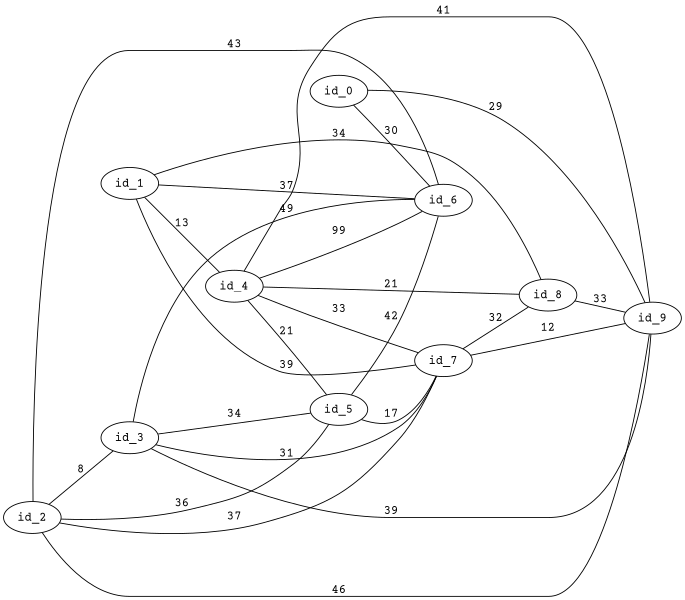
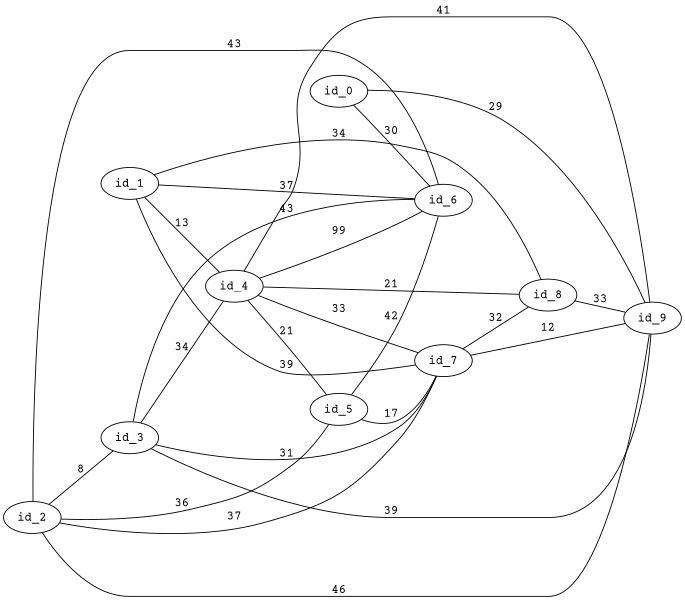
  graph {
    fontname="Courier Prime"
    rankdir=LR
    node [fontname="Courier Prime"]
    edge [fontname="Courier Prime"]
    id_0
    id_6
    id_9
    id_1
    id_4
    id_7
    id_8
    id_5
    id_2
    id_3
    id_0 -- id_6 [label=30]
    id_0 -- id_9 [label=29]
    id_1 -- id_6 [label=37]
    id_1 -- id_4 [label=13]
    id_1 -- id_7 [label=39]
    id_1 -- id_8 [label=34]
    id_4 -- id_6 [label=99]
    id_4 -- id_9 [label=41]
    id_4 -- id_7 [label=33]
    id_4 -- id_8 [label=21]
    id_4 -- id_5 [label=21]
    id_7 -- id_9 [label=12]
    id_7 -- id_8 [label=32]
    id_8 -- id_9 [label=33]
    id_5 -- id_6 [label=42]
    id_5 -- id_7 [label=17]
    id_2 -- id_6 [label=43]
    id_2 -- id_9 [label=46]
    id_2 -- id_7 [label=37]
    id_2 -- id_5 [label=36]
    id_2 -- id_3 [label=8]
-   id_3 -- id_6 [label=49]
+   id_3 -- id_6 [label=43]
    id_3 -- id_9 [label=39]
    id_3 -- id_7 [label=31]
-   id_3 -- id_5 [label=34]
+   id_3 -- id_4 [label=34]
  }
